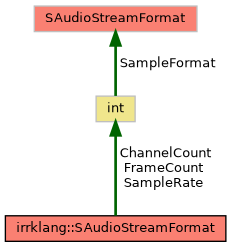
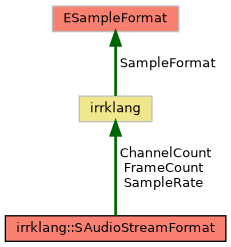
  digraph {
    node [color=grey75 fillcolor=salmon fontname=Helvetica fontsize=10 shape=record style=filled]
    edge [color=darkgreen dir=back fontname=Helvetica fontsize=10 labelfontname=Helvetica labelfontsize=10 style=bold]
    n1 [color=black fontcolor=black height=0.2 label="irrklang::SAudioStreamFormat" width=0.4]
-   n2 [height=0.2 label=SAudioStreamFormat width=0.4]
-   n3 [fillcolor=khaki height=0.2 label=int width=0.4]
+   n2 [height=0.2 label=ESampleFormat width=0.4]
+   n3 [fillcolor=khaki height=0.2 label=irrklang width=0.4]
    n2 -> n3 [label=" SampleFormat"]
    n3 -> n1 [label=" ChannelCount\nFrameCount\nSampleRate"]
  }
